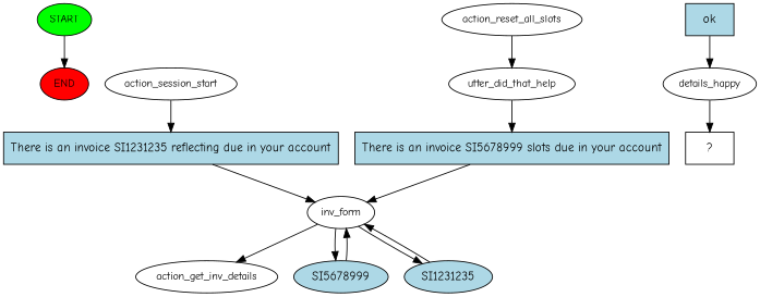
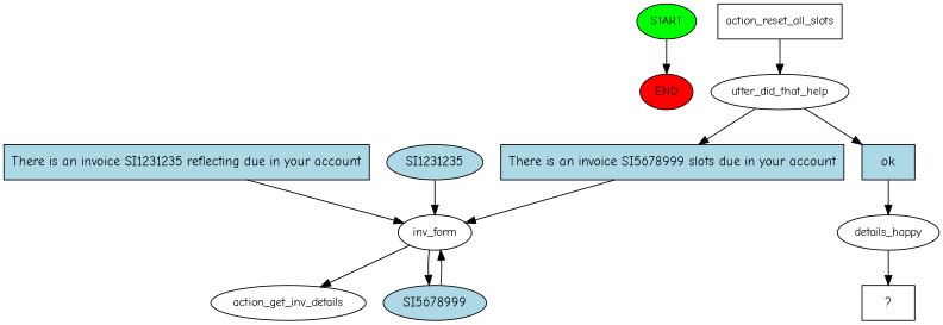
  digraph {
    fontname="Comic Neue"
    node [fontname="Comic Neue" fontsize=12]
    edge [fontname="Comic Neue"]
    n1 [fillcolor=green label=START style=filled]
    n2 [fillcolor=red label=END style=filled]
-   n3 [label=action_session_start]
    n4 [fillcolor=lightblue label="There is an invoice SI1231235 reflecting due in your account" shape=rect style=filled fontsize=""]
    n5 [label=inv_form]
    n6 [label=action_get_inv_details]
    n7 [fillcolor=lightblue label=SI5678999 shape=ellipse style=filled fontsize=""]
    n8 [fillcolor=lightblue label=SI1231235 shape=ellipse style=filled fontsize=""]
-   n9 [label=action_reset_all_slots]
+   n9 [label=action_reset_all_slots shape=box]
    n10 [label=utter_did_that_help]
    n11 [fillcolor=lightblue label=ok shape=rect style=filled fontsize=""]
    n12 [fillcolor=lightblue label="There is an invoice SI5678999 slots due in your account" shape=rect style=filled fontsize=""]
    n13 [label=details_happy]
    n14 [label="  ?  " shape=rect fontsize=""]
    n1 -> n2
-   n3 -> n4
    n4 -> n5
    n5 -> n6
    n5 -> n7
-   n5 -> n8
    n7 -> n5
    n8 -> n5
    n9 -> n10
+   n10 -> n11
    n10 -> n12
    n11 -> n13
    n12 -> n5
    n13 -> n14
  }
